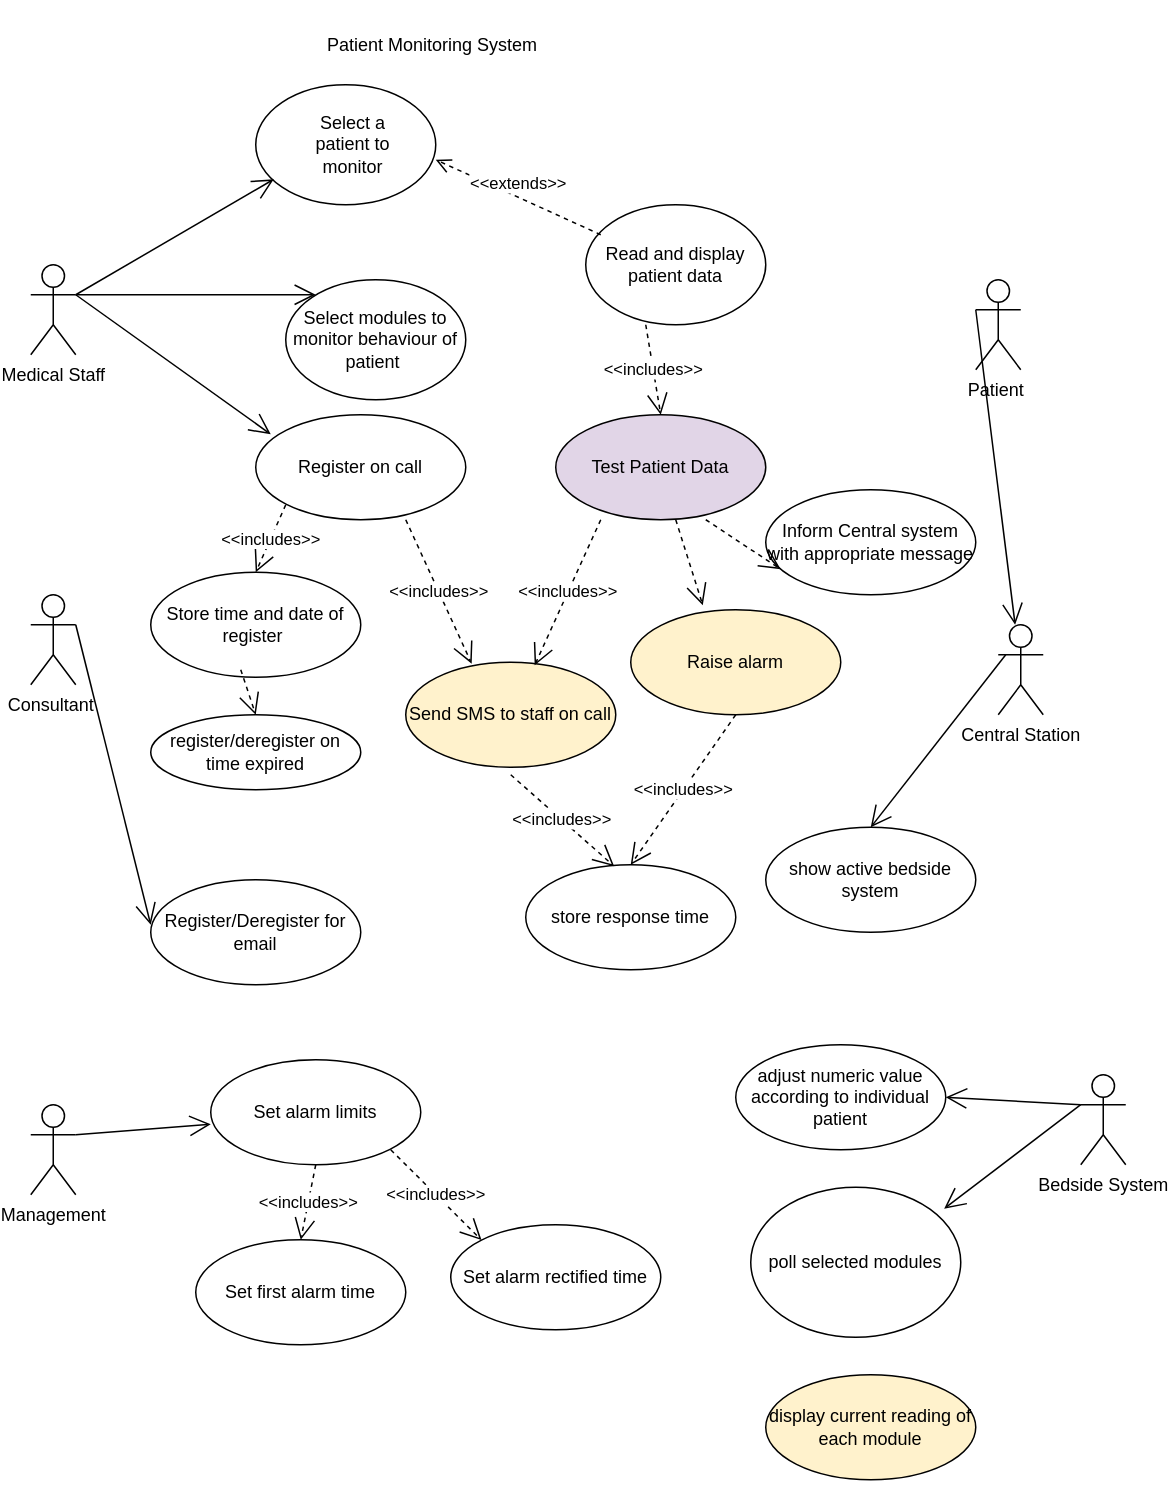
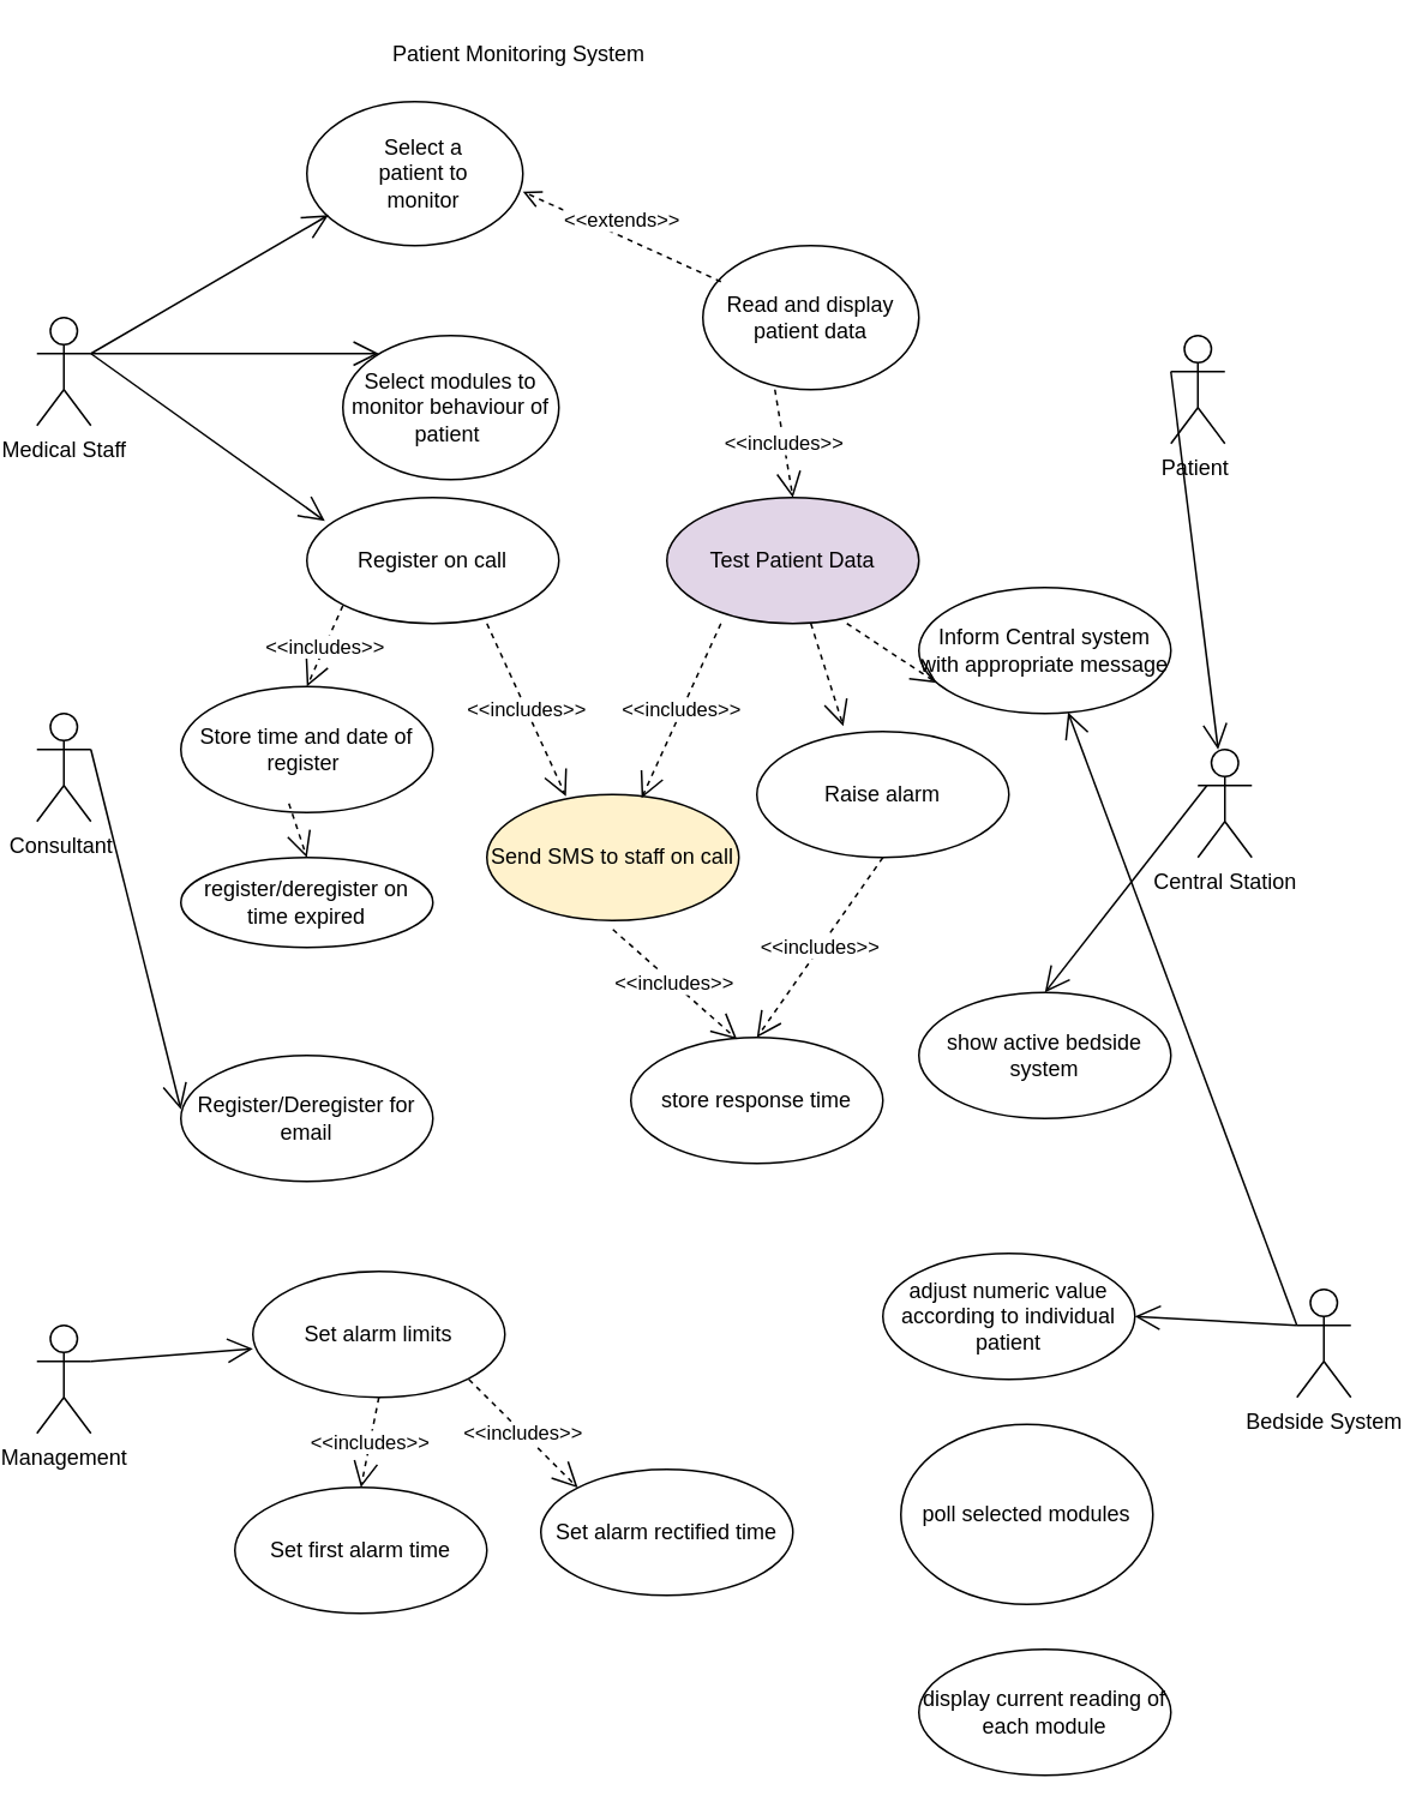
  <mxCell id="0" />
  <mxCell id="1" parent="0" />
  <mxCell id="2" value="Medical Staff" style="shape=umlActor;verticalLabelPosition=bottom;labelBackgroundColor=#ffffff;verticalAlign=top;html=1;outlineConnect=0;" parent="1" vertex="1"><mxGeometry x="20" y="176" width="30" height="60" as="geometry" /></mxCell>
  <mxCell id="3" value="Consultant&amp;nbsp;" style="shape=umlActor;verticalLabelPosition=bottom;labelBackgroundColor=#ffffff;verticalAlign=top;html=1;outlineConnect=0;" parent="1" vertex="1"><mxGeometry x="20" y="396" width="30" height="60" as="geometry" /></mxCell>
  <mxCell id="4" value="Management" style="shape=umlActor;verticalLabelPosition=bottom;labelBackgroundColor=#ffffff;verticalAlign=top;html=1;outlineConnect=0;" parent="1" vertex="1"><mxGeometry x="20" y="736" width="30" height="60" as="geometry" /></mxCell>
  <mxCell id="5" value="Patient&amp;nbsp;" style="shape=umlActor;verticalLabelPosition=bottom;labelBackgroundColor=#ffffff;verticalAlign=top;html=1;outlineConnect=0;" parent="1" vertex="1"><mxGeometry x="650" y="186" width="30" height="60" as="geometry" /></mxCell>
  <mxCell id="6" value="Central Station" style="shape=umlActor;verticalLabelPosition=bottom;labelBackgroundColor=#ffffff;verticalAlign=top;html=1;outlineConnect=0;" parent="1" vertex="1"><mxGeometry x="665" y="416" width="30" height="60" as="geometry" /></mxCell>
  <mxCell id="7" value="" style="ellipse;whiteSpace=wrap;html=1;" parent="1" vertex="1"><mxGeometry x="170" y="56" width="120" height="80" as="geometry" /></mxCell>
  <mxCell id="8" value="Select a patient to monitor" style="text;html=1;strokeColor=none;fillColor=none;align=center;verticalAlign=middle;whiteSpace=wrap;rounded=0;" parent="1" vertex="1"><mxGeometry x="200" y="86" width="70" height="20" as="geometry" /></mxCell>
  <mxCell id="9" value="Select modules to monitor behaviour of patient&amp;nbsp;" style="ellipse;whiteSpace=wrap;html=1;" parent="1" vertex="1"><mxGeometry x="190" y="186" width="120" height="80" as="geometry" /></mxCell>
  <mxCell id="10" value="Read and display patient data" style="ellipse;whiteSpace=wrap;html=1;" parent="1" vertex="1"><mxGeometry x="390" y="136" width="120" height="80" as="geometry" /></mxCell>
  <mxCell id="11" value="" style="endArrow=open;endFill=1;endSize=12;html=1;" parent="1" edge="1"><mxGeometry width="160" relative="1" as="geometry"><mxPoint x="50" y="196" as="sourcePoint" /><mxPoint x="210" y="196" as="targetPoint" /></mxGeometry></mxCell>
  <mxCell id="12" value="" style="endArrow=open;endFill=1;endSize=12;html=1;entryX=0.1;entryY=0.788;entryDx=0;entryDy=0;entryPerimeter=0;" parent="1" target="7" edge="1"><mxGeometry width="160" relative="1" as="geometry"><mxPoint x="50" y="196" as="sourcePoint" /><mxPoint x="160" y="336" as="targetPoint" /></mxGeometry></mxCell>
  <mxCell id="13" value="&amp;lt;&amp;lt;extends&amp;gt;&amp;gt;" style="html=1;verticalAlign=bottom;endArrow=open;dashed=1;endSize=8;entryX=1;entryY=0.625;entryDx=0;entryDy=0;entryPerimeter=0;" parent="1" target="7" edge="1"><mxGeometry relative="1" as="geometry"><mxPoint x="400" y="156" as="sourcePoint" /><mxPoint x="320" y="156" as="targetPoint" /></mxGeometry></mxCell>
  <mxCell id="14" value="Register on call" style="ellipse;whiteSpace=wrap;html=1;" parent="1" vertex="1"><mxGeometry x="170" y="276" width="140" height="70" as="geometry" /></mxCell>
  <mxCell id="15" value="" style="endArrow=open;endFill=1;endSize=12;html=1;" parent="1" edge="1"><mxGeometry width="160" relative="1" as="geometry"><mxPoint x="50" y="196" as="sourcePoint" /><mxPoint x="180" y="289" as="targetPoint" /></mxGeometry></mxCell>
  <mxCell id="16" value="Test Patient Data" style="ellipse;whiteSpace=wrap;html=1;fillColor=#e1d5e7;" parent="1" vertex="1"><mxGeometry x="370" y="276" width="140" height="70" as="geometry" /></mxCell>
  <mxCell id="17" value="" style="endArrow=open;endFill=1;endSize=12;html=1;exitX=0;exitY=0.333;exitDx=0;exitDy=0;exitPerimeter=0;" parent="1" source="5" target="6" edge="1"><mxGeometry width="160" relative="1" as="geometry"><mxPoint x="490" y="226" as="sourcePoint" /><mxPoint x="650" y="226" as="targetPoint" /></mxGeometry></mxCell>
  <mxCell id="18" value="&amp;lt;&amp;lt;includes&amp;gt;&amp;gt;" style="endArrow=open;endSize=12;dashed=1;html=1;entryX=0.5;entryY=0;entryDx=0;entryDy=0;" parent="1" target="16" edge="1"><mxGeometry width="160" relative="1" as="geometry"><mxPoint x="430" y="216" as="sourcePoint" /><mxPoint x="590" y="216" as="targetPoint" /><Array as="points" /></mxGeometry></mxCell>
  <mxCell id="19" value="Store time and date of register&amp;nbsp;" style="ellipse;whiteSpace=wrap;html=1;" parent="1" vertex="1"><mxGeometry x="100" y="381" width="140" height="70" as="geometry" /></mxCell>
  <mxCell id="20" value="&amp;lt;&amp;lt;includes&amp;gt;&amp;gt;" style="endArrow=open;endSize=12;dashed=1;html=1;entryX=0.5;entryY=0;entryDx=0;entryDy=0;" parent="1" target="19" edge="1"><mxGeometry width="160" relative="1" as="geometry"><mxPoint x="190" y="336" as="sourcePoint" /><mxPoint x="350" y="336" as="targetPoint" /></mxGeometry></mxCell>
  <mxCell id="21" value="Send SMS to staff on call" style="ellipse;whiteSpace=wrap;html=1;fillColor=#fff2cc;" parent="1" vertex="1"><mxGeometry x="270" y="441" width="140" height="70" as="geometry" /></mxCell>
  <mxCell id="22" value="&amp;lt;&amp;lt;includes&amp;gt;&amp;gt;" style="endArrow=open;endSize=12;dashed=1;html=1;entryX=0.314;entryY=0.014;entryDx=0;entryDy=0;entryPerimeter=0;" parent="1" target="21" edge="1"><mxGeometry width="160" relative="1" as="geometry"><mxPoint x="270" y="346" as="sourcePoint" /><mxPoint x="430" y="346" as="targetPoint" /></mxGeometry></mxCell>
  <mxCell id="23" value="&amp;lt;&amp;lt;includes&amp;gt;&amp;gt;" style="endArrow=open;endSize=12;dashed=1;html=1;entryX=0.614;entryY=0.029;entryDx=0;entryDy=0;entryPerimeter=0;" parent="1" target="21" edge="1"><mxGeometry width="160" relative="1" as="geometry"><mxPoint x="400" y="346" as="sourcePoint" /><mxPoint x="560" y="346" as="targetPoint" /></mxGeometry></mxCell>
- <mxCell id="24" value="Raise alarm" style="ellipse;whiteSpace=wrap;html=1;fillColor=#fff2cc;" parent="1" vertex="1"><mxGeometry x="420" y="406" width="140" height="70" as="geometry" /></mxCell>
+ <mxCell id="24" value="Raise alarm" style="ellipse;whiteSpace=wrap;html=1;" parent="1" vertex="1"><mxGeometry x="420" y="406" width="140" height="70" as="geometry" /></mxCell>
  <mxCell id="25" value="Inform Central system with appropriate message" style="ellipse;whiteSpace=wrap;html=1;" parent="1" vertex="1"><mxGeometry x="510" y="326" width="140" height="70" as="geometry" /></mxCell>
  <mxCell id="26" value="" style="endArrow=open;endSize=12;dashed=1;html=1;entryX=0.343;entryY=-0.043;entryDx=0;entryDy=0;entryPerimeter=0;" parent="1" target="24" edge="1"><mxGeometry width="160" relative="1" as="geometry"><mxPoint x="450" y="346" as="sourcePoint" /><mxPoint x="610" y="346" as="targetPoint" /></mxGeometry></mxCell>
  <mxCell id="27" value="" style="endArrow=open;endSize=12;dashed=1;html=1;entryX=0.071;entryY=0.757;entryDx=0;entryDy=0;entryPerimeter=0;" parent="1" target="25" edge="1"><mxGeometry width="160" relative="1" as="geometry"><mxPoint x="470" y="346" as="sourcePoint" /><mxPoint x="630" y="346" as="targetPoint" /></mxGeometry></mxCell>
  <mxCell id="28" value="register/deregister on time expired" style="ellipse;whiteSpace=wrap;html=1;" parent="1" vertex="1"><mxGeometry x="100" y="476" width="140" height="50" as="geometry" /></mxCell>
  <mxCell id="29" value="" style="endArrow=open;endSize=12;dashed=1;html=1;entryX=0.5;entryY=0;entryDx=0;entryDy=0;" parent="1" target="28" edge="1"><mxGeometry width="160" relative="1" as="geometry"><mxPoint x="160" y="446" as="sourcePoint" /><mxPoint x="320" y="446" as="targetPoint" /></mxGeometry></mxCell>
  <mxCell id="30" value="Register/Deregister for email" style="ellipse;whiteSpace=wrap;html=1;" parent="1" vertex="1"><mxGeometry x="100" y="586" width="140" height="70" as="geometry" /></mxCell>
  <mxCell id="31" value="" style="endArrow=open;endFill=1;endSize=12;html=1;exitX=1;exitY=0.333;exitDx=0;exitDy=0;exitPerimeter=0;" parent="1" source="3" edge="1"><mxGeometry width="160" relative="1" as="geometry"><mxPoint x="50" y="616" as="sourcePoint" /><mxPoint x="100" y="616" as="targetPoint" /></mxGeometry></mxCell>
  <mxCell id="32" value="store response time" style="ellipse;whiteSpace=wrap;html=1;" parent="1" vertex="1"><mxGeometry x="350" y="576" width="140" height="70" as="geometry" /></mxCell>
  <mxCell id="33" value="&amp;lt;&amp;lt;includes&amp;gt;&amp;gt;" style="endArrow=open;endSize=12;dashed=1;html=1;entryX=0.421;entryY=0.014;entryDx=0;entryDy=0;entryPerimeter=0;" parent="1" target="32" edge="1"><mxGeometry width="160" relative="1" as="geometry"><mxPoint x="340" y="516" as="sourcePoint" /><mxPoint x="500" y="506" as="targetPoint" /></mxGeometry></mxCell>
  <mxCell id="34" value="&amp;lt;&amp;lt;includes&amp;gt;&amp;gt;" style="endArrow=open;endSize=12;dashed=1;html=1;entryX=0.5;entryY=0;entryDx=0;entryDy=0;" parent="1" target="32" edge="1"><mxGeometry width="160" relative="1" as="geometry"><mxPoint x="490" y="476" as="sourcePoint" /><mxPoint x="650" y="476" as="targetPoint" /></mxGeometry></mxCell>
  <mxCell id="35" value="show active bedside system&lt;br&gt;" style="ellipse;whiteSpace=wrap;html=1;" parent="1" vertex="1"><mxGeometry x="510" y="551" width="140" height="70" as="geometry" /></mxCell>
  <mxCell id="36" value="" style="endArrow=open;endFill=1;endSize=12;html=1;entryX=0.5;entryY=0;entryDx=0;entryDy=0;" parent="1" target="35" edge="1"><mxGeometry width="160" relative="1" as="geometry"><mxPoint x="670" y="436" as="sourcePoint" /><mxPoint x="830" y="436" as="targetPoint" /></mxGeometry></mxCell>
  <mxCell id="37" value="Set alarm limits" style="ellipse;whiteSpace=wrap;html=1;" parent="1" vertex="1"><mxGeometry x="140" y="706" width="140" height="70" as="geometry" /></mxCell>
  <mxCell id="38" value="" style="endArrow=open;endFill=1;endSize=12;html=1;entryX=0;entryY=0.614;entryDx=0;entryDy=0;entryPerimeter=0;" parent="1" target="37" edge="1"><mxGeometry width="160" relative="1" as="geometry"><mxPoint x="50" y="756" as="sourcePoint" /><mxPoint x="210" y="756" as="targetPoint" /></mxGeometry></mxCell>
  <mxCell id="39" value="Set first alarm time" style="ellipse;whiteSpace=wrap;html=1;" parent="1" vertex="1"><mxGeometry x="130" y="826" width="140" height="70" as="geometry" /></mxCell>
  <mxCell id="40" value="&amp;lt;&amp;lt;includes&amp;gt;&amp;gt;" style="endArrow=open;endSize=12;dashed=1;html=1;entryX=0.5;entryY=0;entryDx=0;entryDy=0;" parent="1" target="39" edge="1"><mxGeometry width="160" relative="1" as="geometry"><mxPoint x="210" y="776" as="sourcePoint" /><mxPoint x="370" y="776" as="targetPoint" /></mxGeometry></mxCell>
  <mxCell id="41" value="Set alarm rectified time" style="ellipse;whiteSpace=wrap;html=1;" parent="1" vertex="1"><mxGeometry x="300" y="816" width="140" height="70" as="geometry" /></mxCell>
  <mxCell id="42" value="&amp;lt;&amp;lt;includes&amp;gt;&amp;gt;" style="endArrow=open;endSize=12;dashed=1;html=1;entryX=0;entryY=0;entryDx=0;entryDy=0;" parent="1" target="41" edge="1"><mxGeometry width="160" relative="1" as="geometry"><mxPoint x="260" y="766" as="sourcePoint" /><mxPoint x="420" y="766" as="targetPoint" /></mxGeometry></mxCell>
  <mxCell id="43" value="Bedside System&lt;br&gt;" style="shape=umlActor;verticalLabelPosition=bottom;labelBackgroundColor=#ffffff;verticalAlign=top;html=1;" parent="1" vertex="1"><mxGeometry x="720" y="716" width="30" height="60" as="geometry" /></mxCell>
  <mxCell id="44" value="adjust numeric value according to individual patient" style="ellipse;whiteSpace=wrap;html=1;" parent="1" vertex="1"><mxGeometry x="490" y="696" width="140" height="70" as="geometry" /></mxCell>
  <mxCell id="45" value="poll selected modules" style="ellipse;whiteSpace=wrap;html=1;" parent="1" vertex="1"><mxGeometry x="500" y="791" width="140" height="100" as="geometry" /></mxCell>
- <mxCell id="46" value="display current reading of each module" style="ellipse;whiteSpace=wrap;html=1;fillColor=#fff2cc;" parent="1" vertex="1"><mxGeometry x="510" y="916" width="140" height="70" as="geometry" /></mxCell>
- <mxCell id="47" value="" style="endArrow=open;endFill=1;endSize=12;html=1;entryX=0.921;entryY=0.143;entryDx=0;entryDy=0;entryPerimeter=0;exitX=0;exitY=0.333;exitDx=0;exitDy=0;exitPerimeter=0;" parent="1" source="43" target="45" edge="1"><mxGeometry width="160" relative="1" as="geometry"><mxPoint x="570" y="736" as="sourcePoint" /><mxPoint x="730" y="736" as="targetPoint" /></mxGeometry></mxCell>
+ <mxCell id="46" value="display current reading of each module" style="ellipse;whiteSpace=wrap;html=1;" parent="1" vertex="1"><mxGeometry x="510" y="916" width="140" height="70" as="geometry" /></mxCell>
+ <mxCell id="47" value="" style="endArrow=open;endFill=1;endSize=12;html=1;exitX=0;exitY=0.333;exitDx=0;exitDy=0;exitPerimeter=0;" parent="1" source="43" target="25" edge="1"><mxGeometry width="160" relative="1" as="geometry"><mxPoint x="570" y="736" as="sourcePoint" /><mxPoint x="730" y="736" as="targetPoint" /></mxGeometry></mxCell>
  <mxCell id="48" value="" style="endArrow=open;endFill=1;endSize=12;html=1;entryX=1;entryY=0.5;entryDx=0;entryDy=0;" parent="1" target="44" edge="1"><mxGeometry width="160" relative="1" as="geometry"><mxPoint x="720" y="736" as="sourcePoint" /><mxPoint x="578.94" y="781.01" as="targetPoint" /></mxGeometry></mxCell>
  <mxCell id="49" value="Patient Monitoring System" style="text;html=1;resizable=0;points=[];autosize=1;align=left;verticalAlign=top;spacingTop=-4;" parent="1" vertex="1"><mxGeometry x="216" y="20" width="160" height="20" as="geometry" /></mxCell>
